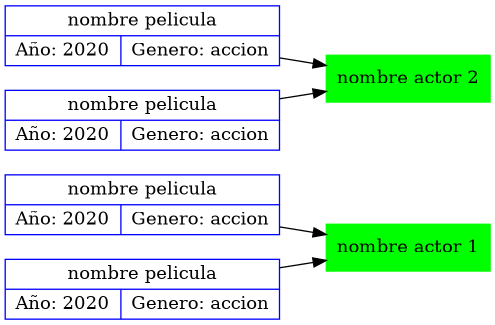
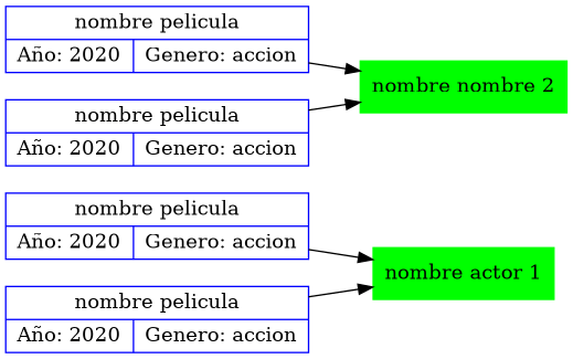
  digraph {
    rankdir=LR
    node [color=blue shape=record]
    n1 [label="nombre pelicula|{Año: 2020 |  Genero: accion}"]
    n2 [color=green label="nombre actor 1" shape=box style=filled]
    n3 [label="nombre pelicula |{Año: 2020 |  Genero: accion}"]
    n4 [label="nombre pelicula|{Año: 2020 |  Genero: accion}"]
-   n5 [color=green label="nombre actor 2" shape=box style=filled]
+   n5 [color=green label="nombre nombre 2" shape=box style=filled]
    n6 [label="nombre pelicula |{Año: 2020 |  Genero: accion}"]
    n1 -> n2
    n3 -> n2
    n4 -> n5
    n6 -> n5
  }
